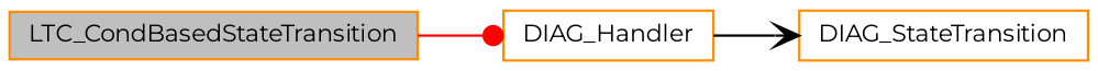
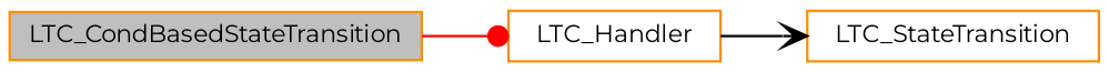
  digraph {
    fontname=Montserrat
    rankdir=LR
    node [color=darkorange fillcolor=white fontname=Montserrat fontsize=10 shape=record style=filled]
    edge [fontname=Montserrat fontsize=10 labelfontname=Helvetica labelfontsize=10 style=solid]
    n1 [fillcolor=grey75 fontcolor=black height=0.2 label=LTC_CondBasedStateTransition width=0.4]
-   n2 [height=0.2 label=DIAG_Handler width=0.4]
-   n3 [height=0.2 label=DIAG_StateTransition width=0.4]
+   n2 [height=0.2 label=LTC_Handler width=0.4]
+   n3 [height=0.2 label=LTC_StateTransition width=0.4]
    n1 -> n2 [arrowhead=dot color=red]
    n2 -> n3 [arrowhead=vee color=black]
  }
